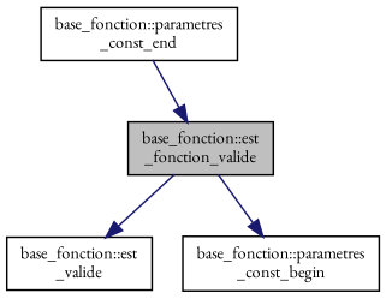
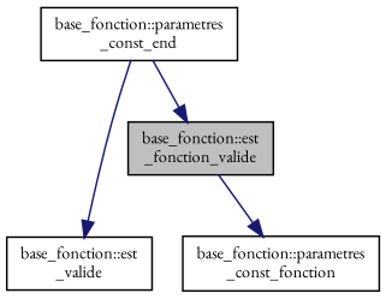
  digraph {
    fontname="EB Garamond"
    rankdir=TB
    node [color=black fillcolor=white fontname="EB Garamond" fontsize=10 shape=record style=filled]
    edge [color=midnightblue fontname="EB Garamond" fontsize=10 labelfontname=Helvetica labelfontsize=10 style=solid]
    n1 [fillcolor=grey75 fontcolor=black height=0.2 label="base_fonction::est\l_fonction_valide" width=0.4]
    n2 [height=0.2 label="base_fonction::est\l_valide" width=0.4]
-   n3 [height=0.2 label="base_fonction::parametres\l_const_begin" width=0.4]
+   n3 [height=0.2 label="base_fonction::parametres\l_const_fonction" width=0.4]
    n4 [height=0.2 label="base_fonction::parametres\l_const_end" width=0.4]
-   n1 -> n2
+   n4 -> n2
    n1 -> n3
    n4 -> n1
  }
